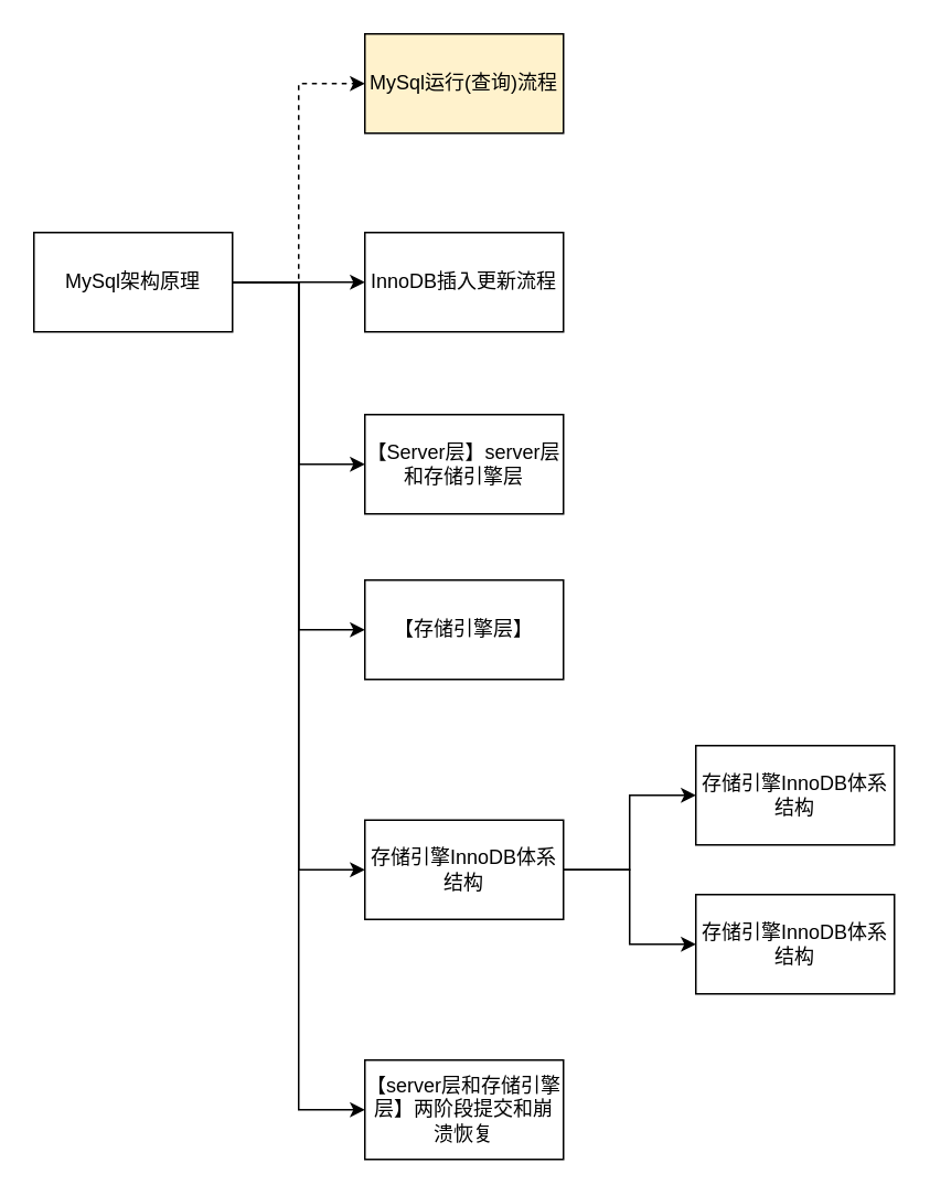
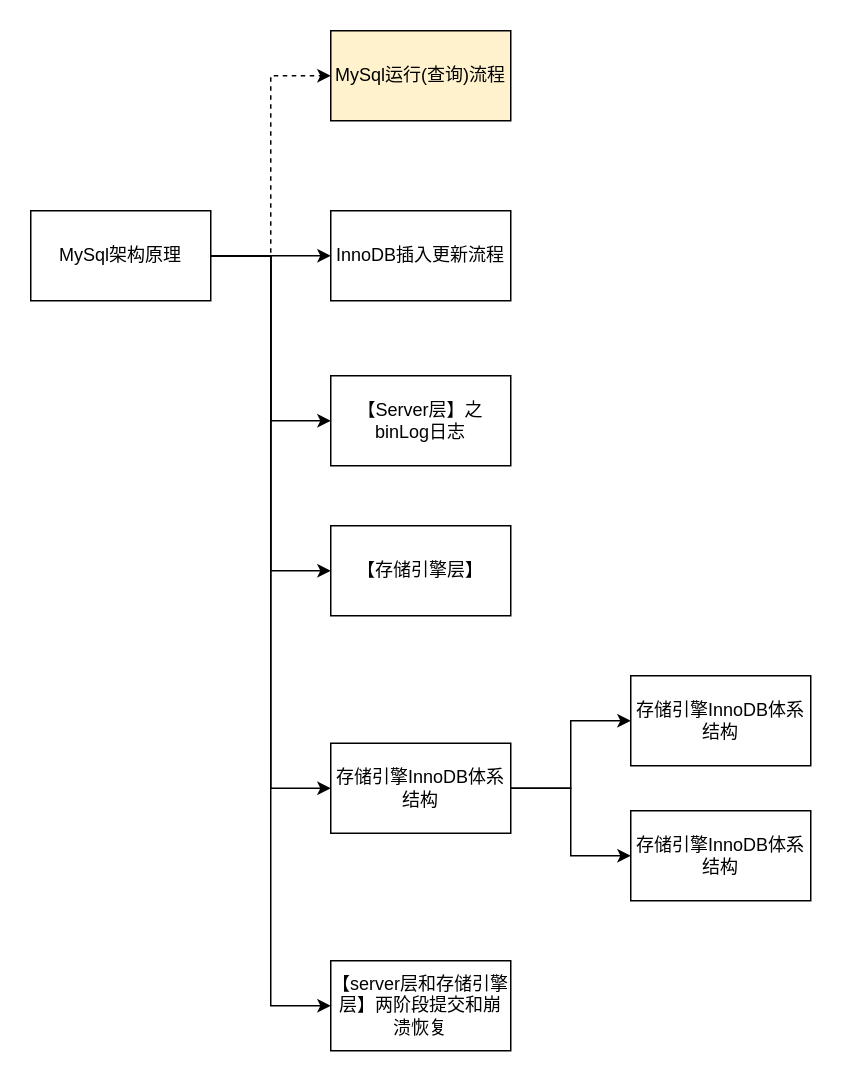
  <mxCell id="0" />
  <mxCell id="1" parent="0" />
  <mxCell id="2" value="" style="edgeStyle=orthogonalEdgeStyle;rounded=0;orthogonalLoop=1;jettySize=auto;html=1;" edge="1" parent="1" source="8" target="9"><mxGeometry relative="1" as="geometry" /></mxCell>
  <mxCell id="3" style="edgeStyle=orthogonalEdgeStyle;rounded=0;orthogonalLoop=1;jettySize=auto;html=1;entryX=0;entryY=0.5;entryDx=0;entryDy=0;dashed=1;" edge="1" parent="1" source="8" target="12"><mxGeometry relative="1" as="geometry" /></mxCell>
  <mxCell id="4" style="edgeStyle=orthogonalEdgeStyle;rounded=0;orthogonalLoop=1;jettySize=auto;html=1;entryX=0;entryY=0.5;entryDx=0;entryDy=0;" edge="1" parent="1" source="8" target="11"><mxGeometry relative="1" as="geometry" /></mxCell>
  <mxCell id="5" style="edgeStyle=orthogonalEdgeStyle;rounded=0;orthogonalLoop=1;jettySize=auto;html=1;entryX=0;entryY=0.5;entryDx=0;entryDy=0;" edge="1" parent="1" source="8" target="10"><mxGeometry relative="1" as="geometry" /></mxCell>
  <mxCell id="6" style="edgeStyle=orthogonalEdgeStyle;rounded=0;orthogonalLoop=1;jettySize=auto;html=1;entryX=0;entryY=0.5;entryDx=0;entryDy=0;" edge="1" parent="1" source="8" target="16"><mxGeometry relative="1" as="geometry" /></mxCell>
  <mxCell id="7" style="edgeStyle=orthogonalEdgeStyle;rounded=0;orthogonalLoop=1;jettySize=auto;html=1;entryX=0;entryY=0.5;entryDx=0;entryDy=0;" edge="1" parent="1" source="8" target="13"><mxGeometry relative="1" as="geometry" /></mxCell>
  <mxCell id="8" value="MySql架构原理" style="rounded=0;whiteSpace=wrap;html=1;" vertex="1" parent="1"><mxGeometry x="20" y="140" width="120" height="60" as="geometry" /></mxCell>
  <mxCell id="9" value="InnoDB插入更新流程" style="rounded=0;whiteSpace=wrap;html=1;" vertex="1" parent="1"><mxGeometry x="220" y="140" width="120" height="60" as="geometry" /></mxCell>
  <mxCell id="10" value="【存储引擎层】" style="rounded=0;whiteSpace=wrap;html=1;" vertex="1" parent="1"><mxGeometry x="220" y="350" width="120" height="60" as="geometry" /></mxCell>
- <mxCell id="11" value="【Server层】server层和存储引擎层" style="rounded=0;whiteSpace=wrap;html=1;" vertex="1" parent="1"><mxGeometry x="220" y="250" width="120" height="60" as="geometry" /></mxCell>
+ <mxCell id="11" value="【Server层】之binLog日志" style="rounded=0;whiteSpace=wrap;html=1;" vertex="1" parent="1"><mxGeometry x="220" y="250" width="120" height="60" as="geometry" /></mxCell>
  <mxCell id="12" value="MySql运行(查询)流程" style="rounded=0;whiteSpace=wrap;html=1;fillColor=#fff2cc;" vertex="1" parent="1"><mxGeometry x="220" y="20" width="120" height="60" as="geometry" /></mxCell>
  <mxCell id="13" value="【server层和存储引擎层】两阶段提交和崩溃恢复" style="rounded=0;whiteSpace=wrap;html=1;" vertex="1" parent="1"><mxGeometry x="220" y="640" width="120" height="60" as="geometry" /></mxCell>
  <mxCell id="14" value="" style="edgeStyle=orthogonalEdgeStyle;rounded=0;orthogonalLoop=1;jettySize=auto;html=1;" edge="1" parent="1" source="16" target="17"><mxGeometry relative="1" as="geometry" /></mxCell>
  <mxCell id="15" style="edgeStyle=orthogonalEdgeStyle;rounded=0;orthogonalLoop=1;jettySize=auto;html=1;entryX=0;entryY=0.5;entryDx=0;entryDy=0;" edge="1" parent="1" source="16" target="18"><mxGeometry relative="1" as="geometry" /></mxCell>
  <mxCell id="16" value="存储引擎InnoDB体系结构" style="rounded=0;whiteSpace=wrap;html=1;" vertex="1" parent="1"><mxGeometry x="220" y="495" width="120" height="60" as="geometry" /></mxCell>
  <mxCell id="17" value="存储引擎InnoDB体系结构" style="rounded=0;whiteSpace=wrap;html=1;" vertex="1" parent="1"><mxGeometry x="420" y="450" width="120" height="60" as="geometry" /></mxCell>
  <mxCell id="18" value="存储引擎InnoDB体系结构" style="rounded=0;whiteSpace=wrap;html=1;" vertex="1" parent="1"><mxGeometry x="420" y="540" width="120" height="60" as="geometry" /></mxCell>
